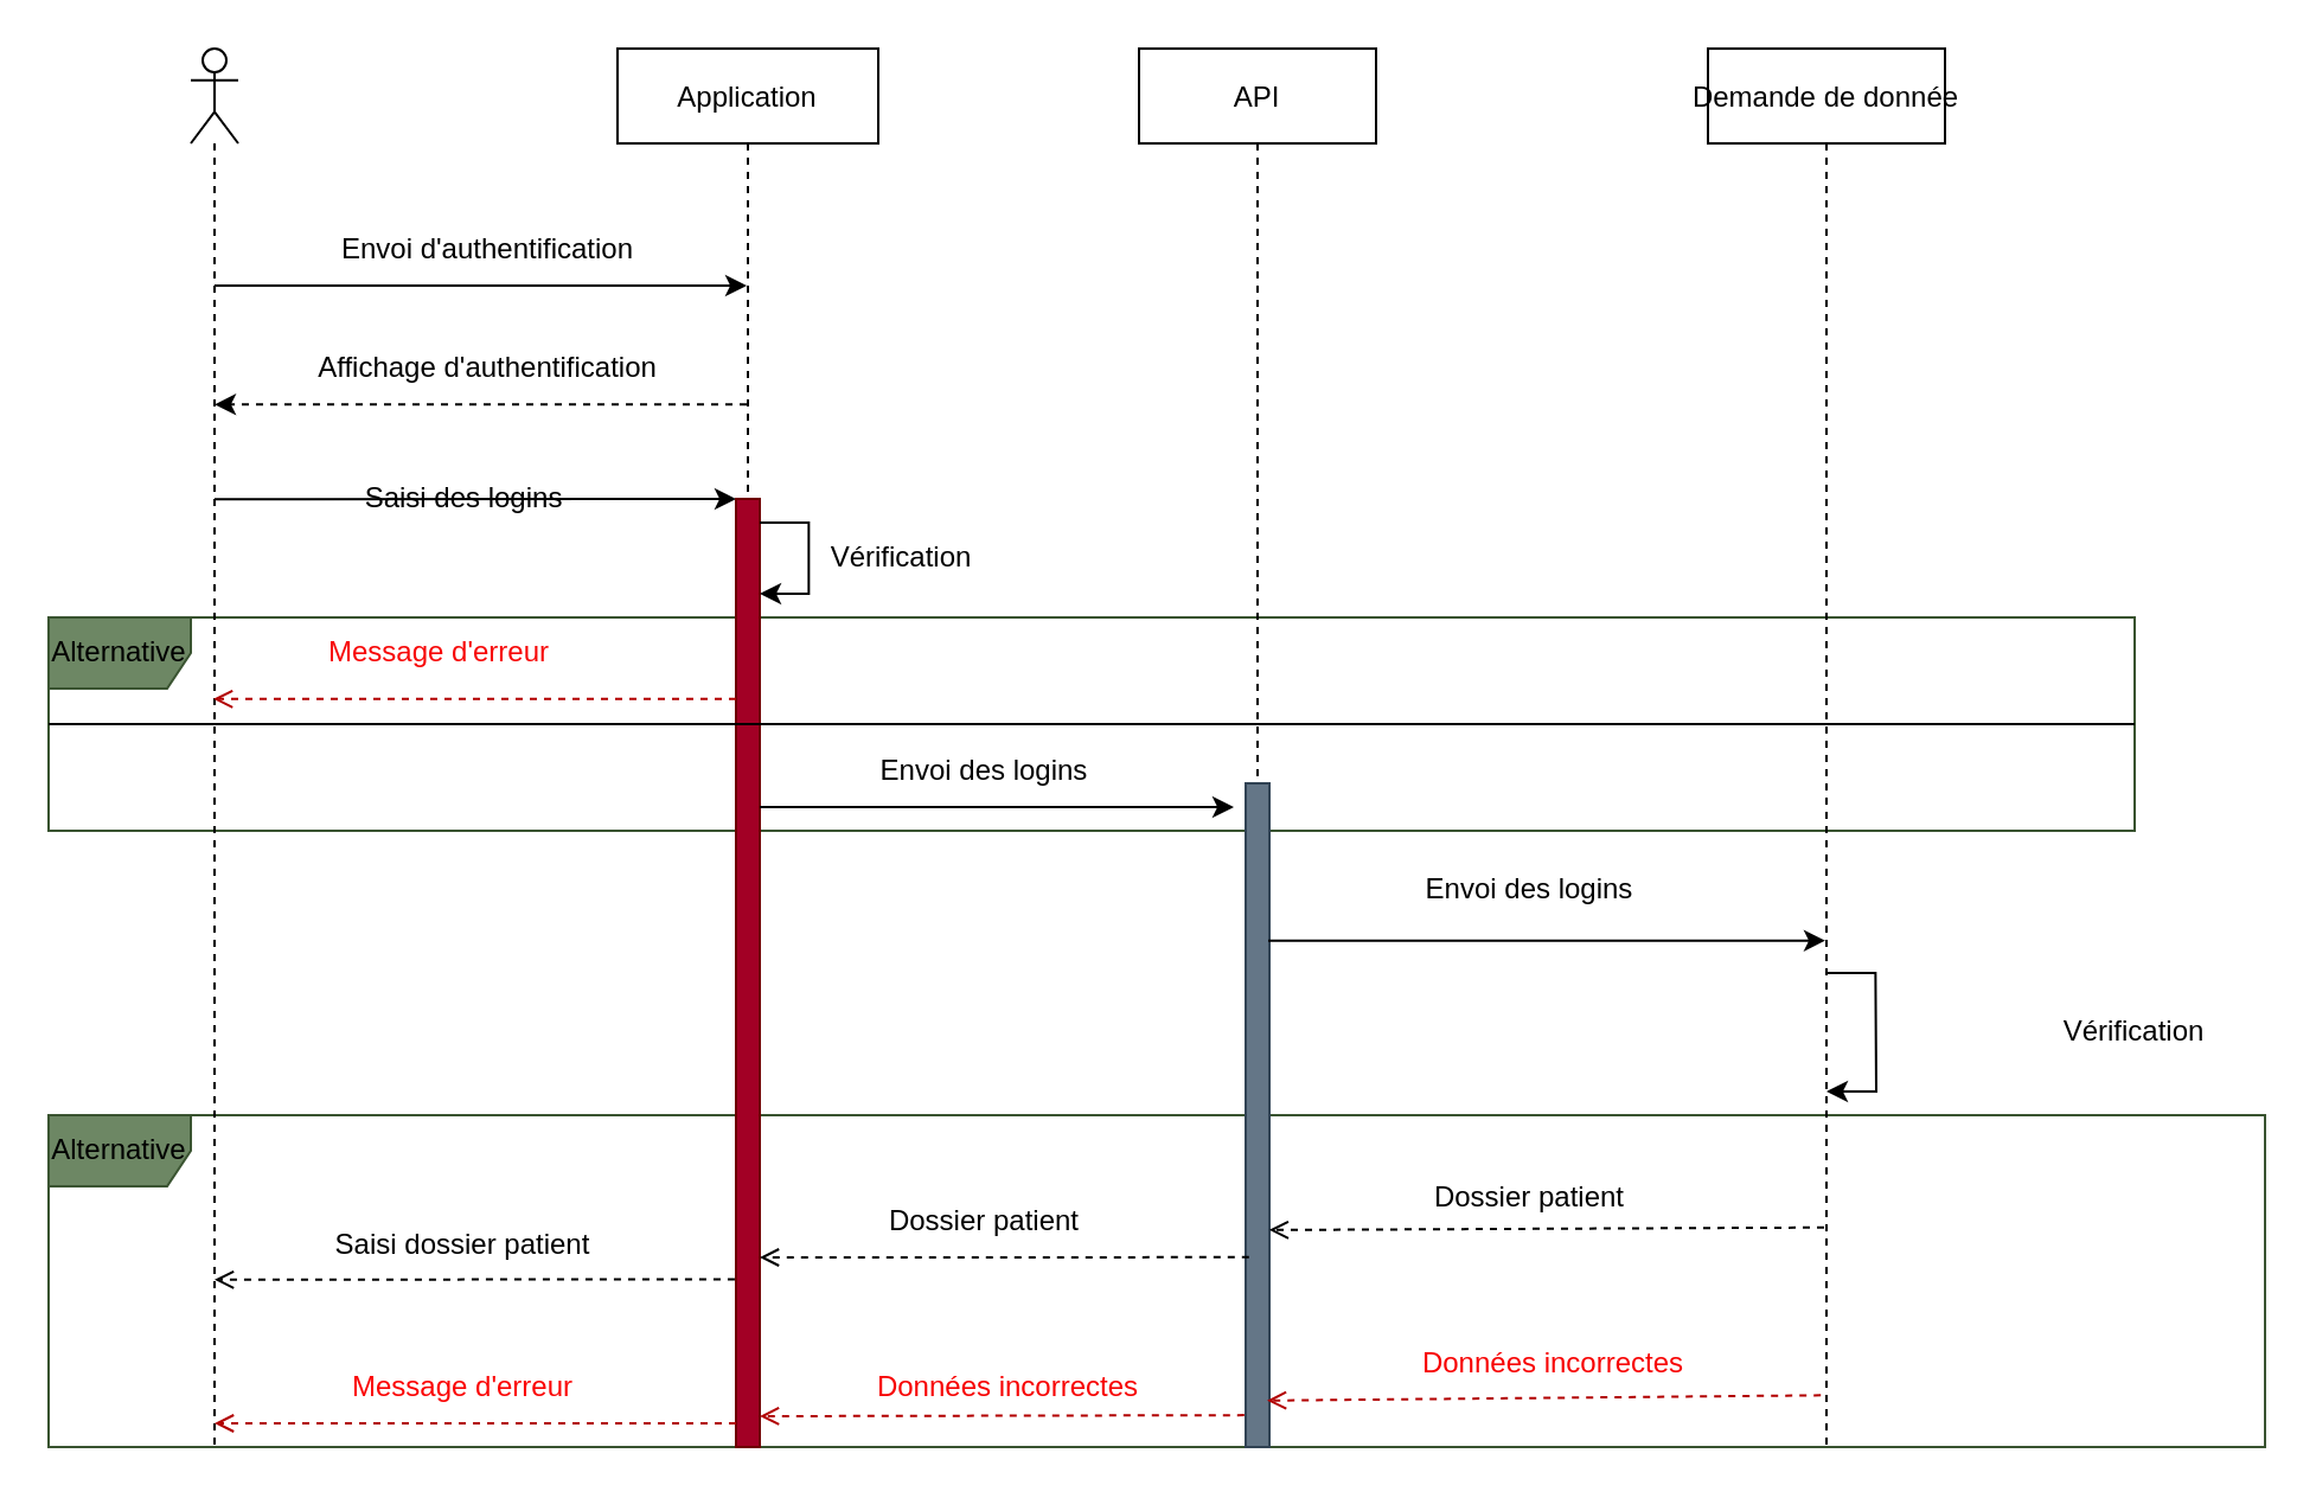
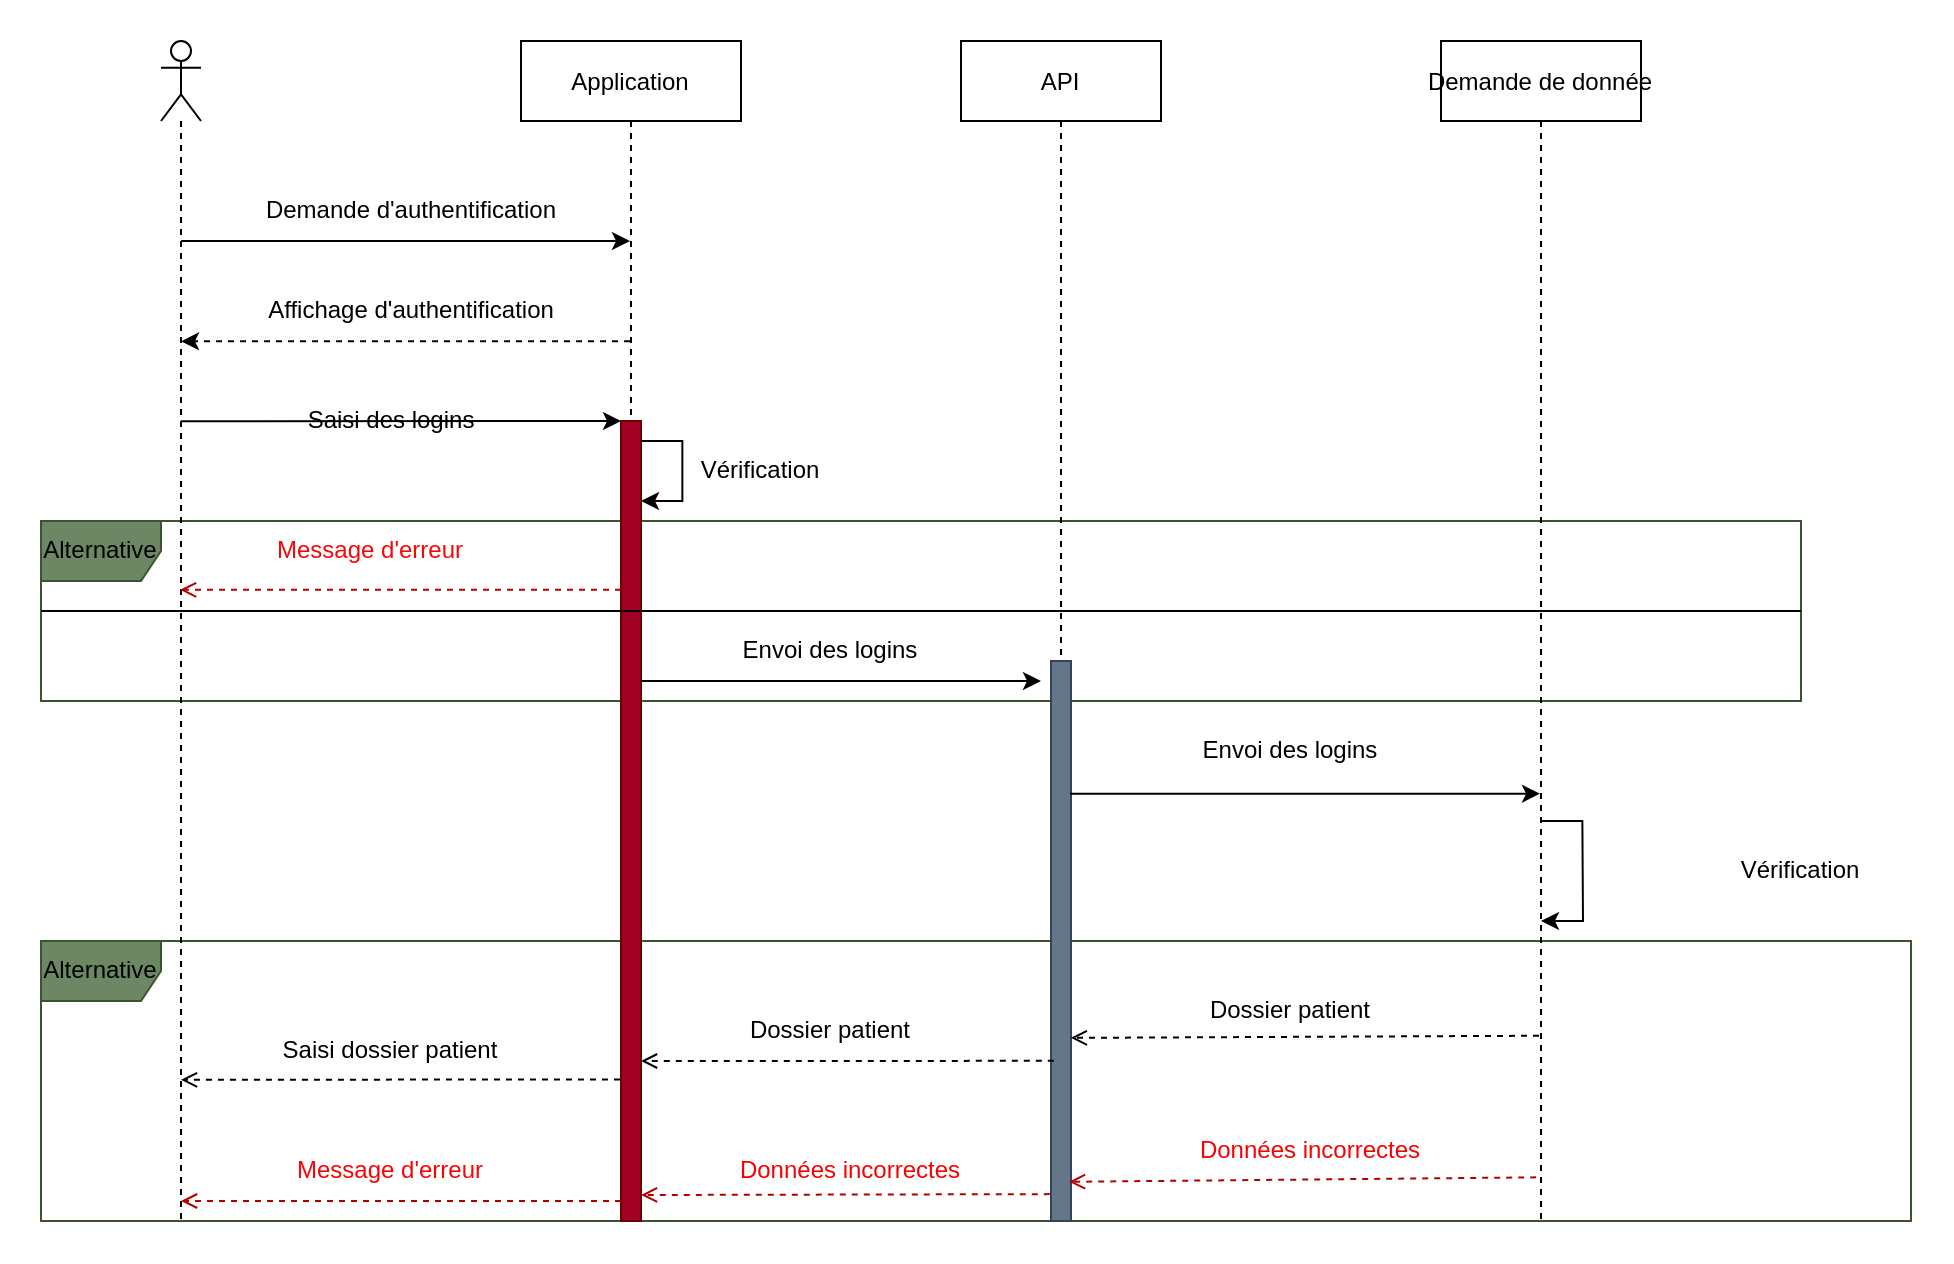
  <mxCell id="0" />
  <mxCell id="1" parent="0" />
  <mxCell id="2" value="&lt;font color=&quot;#000000&quot;&gt;Alternative&lt;/font&gt;" style="shape=umlFrame;whiteSpace=wrap;html=1;fontColor=#ffffff;fillColor=#6d8764;strokeColor=#3A5431;" vertex="1" parent="1"><mxGeometry x="20" y="470" width="935" height="140" as="geometry" /></mxCell>
  <mxCell id="3" value="&lt;font color=&quot;#000000&quot;&gt;Alternative&lt;/font&gt;" style="shape=umlFrame;whiteSpace=wrap;html=1;fontColor=#ffffff;fillColor=#6d8764;strokeColor=#3A5431;" vertex="1" parent="1"><mxGeometry x="20" y="260" width="880" height="90" as="geometry" /></mxCell>
  <mxCell id="4" value="Application" style="shape=umlLifeline;perimeter=lifelinePerimeter;container=1;collapsible=0;recursiveResize=0;rounded=0;shadow=0;strokeWidth=1;" parent="1" vertex="1"><mxGeometry x="260" y="20" width="110" height="590" as="geometry" /></mxCell>
  <mxCell id="5" value="" style="endArrow=classic;html=1;rounded=0;entryX=0.5;entryY=0.208;entryDx=0;entryDy=0;entryPerimeter=0;" edge="1" parent="4"><mxGeometry width="50" height="50" relative="1" as="geometry"><mxPoint x="-170" y="190.16" as="sourcePoint" /><mxPoint x="50" y="190" as="targetPoint" /></mxGeometry></mxCell>
  <mxCell id="6" value="" style="rounded=0;whiteSpace=wrap;html=1;fillColor=#a20025;fontColor=#ffffff;strokeColor=#6F0000;" vertex="1" parent="4"><mxGeometry x="50" y="190" width="10" height="400" as="geometry" /></mxCell>
  <mxCell id="7" value="" style="endArrow=classic;html=1;rounded=0;" edge="1" parent="4"><mxGeometry width="50" height="50" relative="1" as="geometry"><mxPoint x="60" y="200" as="sourcePoint" /><mxPoint x="60" y="230" as="targetPoint" /><Array as="points"><mxPoint x="80.68" y="200" /><mxPoint x="80.68" y="230" /></Array></mxGeometry></mxCell>
  <mxCell id="8" value="API" style="shape=umlLifeline;perimeter=lifelinePerimeter;container=1;collapsible=0;recursiveResize=0;rounded=0;shadow=0;strokeWidth=1;" parent="1" vertex="1"><mxGeometry x="480" y="20" width="100" height="590" as="geometry" /></mxCell>
  <mxCell id="9" value="" style="rounded=0;whiteSpace=wrap;html=1;fillColor=#647687;fontColor=#ffffff;strokeColor=#314354;" vertex="1" parent="8"><mxGeometry x="45" y="310" width="10" height="280" as="geometry" /></mxCell>
  <mxCell id="10" value="" style="shape=umlLifeline;participant=umlActor;perimeter=lifelinePerimeter;whiteSpace=wrap;html=1;container=1;collapsible=0;recursiveResize=0;verticalAlign=top;spacingTop=36;outlineConnect=0;" parent="1" vertex="1"><mxGeometry x="80" y="20" width="20" height="590" as="geometry" /></mxCell>
  <mxCell id="11" value="" style="endArrow=classic;html=1;rounded=0;" parent="10" target="4" edge="1"><mxGeometry width="50" height="50" relative="1" as="geometry"><mxPoint x="10" y="100" as="sourcePoint" /><mxPoint x="60" y="50" as="targetPoint" /></mxGeometry></mxCell>
  <mxCell id="12" value="Demande de donnée" style="shape=umlLifeline;perimeter=lifelinePerimeter;container=1;collapsible=0;recursiveResize=0;rounded=0;shadow=0;strokeWidth=1;" parent="1" vertex="1"><mxGeometry x="720" y="20" width="100" height="590" as="geometry" /></mxCell>
  <mxCell id="13" value="" style="endArrow=classic;html=1;rounded=0;" edge="1" parent="12"><mxGeometry width="50" height="50" relative="1" as="geometry"><mxPoint x="50" y="390" as="sourcePoint" /><mxPoint x="50" y="440" as="targetPoint" /><Array as="points"><mxPoint x="70.68" y="390" /><mxPoint x="71" y="440" /></Array></mxGeometry></mxCell>
- <mxCell id="14" value="Envoi d'authentification" style="text;html=1;align=center;verticalAlign=middle;resizable=0;points=[];autosize=1;strokeColor=none;fillColor=none;" vertex="1" parent="1"><mxGeometry x="120" y="90" width="170" height="30" as="geometry" /></mxCell>
+ <mxCell id="14" value="Demande d'authentification" style="text;html=1;align=center;verticalAlign=middle;resizable=0;points=[];autosize=1;strokeColor=none;fillColor=none;" vertex="1" parent="1"><mxGeometry x="120" y="90" width="170" height="30" as="geometry" /></mxCell>
  <mxCell id="15" value="" style="endArrow=classic;html=1;rounded=0;entryX=0.5;entryY=0.208;entryDx=0;entryDy=0;entryPerimeter=0;dashed=1;" edge="1" parent="1" source="4"><mxGeometry width="50" height="50" relative="1" as="geometry"><mxPoint x="310" y="170" as="sourcePoint" /><mxPoint x="90" y="170.16" as="targetPoint" /></mxGeometry></mxCell>
  <mxCell id="16" value="Affichage d'authentification" style="text;html=1;align=center;verticalAlign=middle;resizable=0;points=[];autosize=1;strokeColor=none;fillColor=none;" vertex="1" parent="1"><mxGeometry x="120" y="140" width="170" height="30" as="geometry" /></mxCell>
  <mxCell id="17" value="Saisi des logins" style="text;html=1;align=center;verticalAlign=middle;resizable=0;points=[];autosize=1;strokeColor=none;fillColor=none;" vertex="1" parent="1"><mxGeometry x="140" y="195" width="110" height="30" as="geometry" /></mxCell>
  <mxCell id="18" value="Vérification" style="text;html=1;strokeColor=none;fillColor=none;align=center;verticalAlign=middle;whiteSpace=wrap;rounded=0;" vertex="1" parent="1"><mxGeometry x="350" y="220" width="60" height="30" as="geometry" /></mxCell>
  <mxCell id="19" value="Envoi des logins" style="text;html=1;strokeColor=none;fillColor=none;align=center;verticalAlign=middle;whiteSpace=wrap;rounded=0;" vertex="1" parent="1"><mxGeometry x="350" y="310" width="130" height="30" as="geometry" /></mxCell>
  <mxCell id="20" value="Envoi des logins" style="text;html=1;strokeColor=none;fillColor=none;align=center;verticalAlign=middle;whiteSpace=wrap;rounded=0;" vertex="1" parent="1"><mxGeometry x="580" y="360" width="130" height="30" as="geometry" /></mxCell>
  <mxCell id="21" value="Vérification" style="text;html=1;strokeColor=none;fillColor=none;align=center;verticalAlign=middle;whiteSpace=wrap;rounded=0;" vertex="1" parent="1"><mxGeometry x="870" y="420" width="60" height="30" as="geometry" /></mxCell>
  <mxCell id="22" value="" style="endArrow=open;html=1;rounded=0;dashed=1;endFill=0;exitX=0.49;exitY=0.843;exitDx=0;exitDy=0;exitPerimeter=0;entryX=0.989;entryY=0.673;entryDx=0;entryDy=0;entryPerimeter=0;" edge="1" parent="1" source="12" target="9"><mxGeometry width="50" height="50" relative="1" as="geometry"><mxPoint x="740" y="510" as="sourcePoint" /><mxPoint x="590" y="510.5" as="targetPoint" /></mxGeometry></mxCell>
  <mxCell id="23" value="Dossier patient" style="text;html=1;strokeColor=none;fillColor=none;align=center;verticalAlign=middle;whiteSpace=wrap;rounded=0;" vertex="1" parent="1"><mxGeometry x="580" y="490" width="130" height="30" as="geometry" /></mxCell>
  <mxCell id="24" value="" style="endArrow=open;html=1;rounded=0;dashed=1;endFill=0;exitX=-0.053;exitY=0.823;exitDx=0;exitDy=0;exitPerimeter=0;" edge="1" parent="1" source="6"><mxGeometry width="50" height="50" relative="1" as="geometry"><mxPoint x="200" y="539.41" as="sourcePoint" /><mxPoint x="90" y="539.41" as="targetPoint" /></mxGeometry></mxCell>
  <mxCell id="25" value="Saisi dossier patient" style="text;html=1;strokeColor=none;fillColor=none;align=center;verticalAlign=middle;whiteSpace=wrap;rounded=0;" vertex="1" parent="1"><mxGeometry x="120" y="510" width="150" height="30" as="geometry" /></mxCell>
  <mxCell id="26" value="" style="endArrow=open;html=1;rounded=0;dashed=1;endFill=0;fillColor=#e51400;strokeColor=#B20000;exitX=0;exitY=0.211;exitDx=0;exitDy=0;exitPerimeter=0;" edge="1" parent="1" source="6" target="10"><mxGeometry width="50" height="50" relative="1" as="geometry"><mxPoint x="250" y="290" as="sourcePoint" /><mxPoint x="120" y="290" as="targetPoint" /></mxGeometry></mxCell>
  <mxCell id="27" value="Message d'erreur" style="text;html=1;strokeColor=none;fillColor=none;align=center;verticalAlign=middle;whiteSpace=wrap;rounded=0;fontColor=#f70808;" vertex="1" parent="1"><mxGeometry x="120" y="260" width="130" height="30" as="geometry" /></mxCell>
  <mxCell id="28" value="" style="endArrow=open;html=1;rounded=0;dashed=1;endFill=0;fillColor=#e51400;strokeColor=#B20000;exitX=-0.06;exitY=0.952;exitDx=0;exitDy=0;exitPerimeter=0;" edge="1" parent="1" source="9"><mxGeometry width="50" height="50" relative="1" as="geometry"><mxPoint x="450" y="525.5" as="sourcePoint" /><mxPoint x="320" y="597" as="targetPoint" /></mxGeometry></mxCell>
  <mxCell id="29" value="" style="endArrow=open;html=1;rounded=0;dashed=1;endFill=0;fillColor=#e51400;strokeColor=#B20000;" edge="1" parent="1"><mxGeometry width="50" height="50" relative="1" as="geometry"><mxPoint x="310" y="600" as="sourcePoint" /><mxPoint x="90" y="600" as="targetPoint" /></mxGeometry></mxCell>
  <mxCell id="30" value="Message d'erreur" style="text;html=1;strokeColor=none;fillColor=none;align=center;verticalAlign=middle;whiteSpace=wrap;rounded=0;fontColor=#fb0404;" vertex="1" parent="1"><mxGeometry x="130" y="570" width="130" height="30" as="geometry" /></mxCell>
  <mxCell id="31" value="Données incorrectes" style="text;html=1;strokeColor=none;fillColor=none;align=center;verticalAlign=middle;whiteSpace=wrap;rounded=0;fontColor=#f70202;" vertex="1" parent="1"><mxGeometry x="590" y="560" width="130" height="30" as="geometry" /></mxCell>
  <mxCell id="32" value="Données incorrectes" style="text;html=1;strokeColor=none;fillColor=none;align=center;verticalAlign=middle;whiteSpace=wrap;rounded=0;fontColor=#f70202;" vertex="1" parent="1"><mxGeometry x="360" y="570" width="130" height="30" as="geometry" /></mxCell>
  <mxCell id="33" value="" style="endArrow=open;html=1;rounded=0;dashed=1;endFill=0;fillColor=#e51400;strokeColor=#B20000;entryX=0.9;entryY=0.93;entryDx=0;entryDy=0;entryPerimeter=0;exitX=0.476;exitY=0.963;exitDx=0;exitDy=0;exitPerimeter=0;" edge="1" parent="1" source="12" target="9"><mxGeometry width="50" height="50" relative="1" as="geometry"><mxPoint x="750" y="590" as="sourcePoint" /><mxPoint x="570" y="590" as="targetPoint" /></mxGeometry></mxCell>
  <mxCell id="34" value="" style="line;strokeWidth=1;fillColor=none;align=left;verticalAlign=middle;spacingTop=-1;spacingLeft=3;spacingRight=3;rotatable=0;labelPosition=right;points=[];portConstraint=eastwest;strokeColor=inherit;fontColor=#000000;" vertex="1" parent="1"><mxGeometry x="20" y="301" width="880" height="8" as="geometry" /></mxCell>
  <mxCell id="35" value="" style="endArrow=classic;html=1;rounded=0;" edge="1" parent="1"><mxGeometry width="50" height="50" relative="1" as="geometry"><mxPoint x="320" y="340" as="sourcePoint" /><mxPoint x="520" y="340" as="targetPoint" /></mxGeometry></mxCell>
  <mxCell id="36" value="" style="endArrow=classic;html=1;rounded=0;exitX=0.953;exitY=0.237;exitDx=0;exitDy=0;exitPerimeter=0;" edge="1" parent="1" source="9" target="12"><mxGeometry width="50" height="50" relative="1" as="geometry"><mxPoint x="530" y="400" as="sourcePoint" /><mxPoint x="740" y="402" as="targetPoint" /></mxGeometry></mxCell>
  <mxCell id="37" value="" style="endArrow=open;html=1;rounded=0;dashed=1;endFill=0;entryX=1;entryY=0.8;entryDx=0;entryDy=0;entryPerimeter=0;exitX=0.14;exitY=0.714;exitDx=0;exitDy=0;exitPerimeter=0;" edge="1" parent="1" source="9" target="6"><mxGeometry width="50" height="50" relative="1" as="geometry"><mxPoint x="490" y="530" as="sourcePoint" /><mxPoint x="340" y="521.07" as="targetPoint" /></mxGeometry></mxCell>
  <mxCell id="38" value="Dossier patient" style="text;html=1;strokeColor=none;fillColor=none;align=center;verticalAlign=middle;whiteSpace=wrap;rounded=0;" vertex="1" parent="1"><mxGeometry x="350" y="500" width="130" height="30" as="geometry" /></mxCell>
